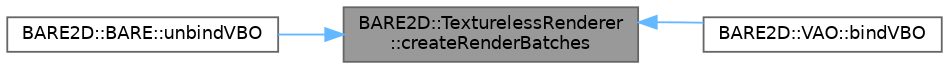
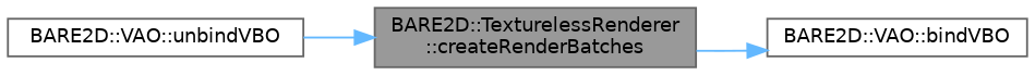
  digraph {
    rankdir=LR
    node [color=grey40 fillcolor=white fontname=Helvetica fontsize=10 shape=box style=filled]
    edge [color=steelblue1 fontname=Helvetica fontsize=10 labelfontname=Helvetica labelfontsize=10 style=solid]
    n1 [color=gray40 fillcolor=grey60 fontcolor=black height=0.2 label="BARE2D::TexturelessRenderer\l::createRenderBatches" width=0.4]
    n2 [height=0.2 label="BARE2D::VAO::bindVBO" width=0.4]
-   n3 [height=0.2 label="BARE2D::BARE::unbindVBO" width=0.4]
-   n2 -> n1
+   n3 [height=0.2 label="BARE2D::VAO::unbindVBO" width=0.4]
+   n1 -> n2
    n3 -> n1
  }
